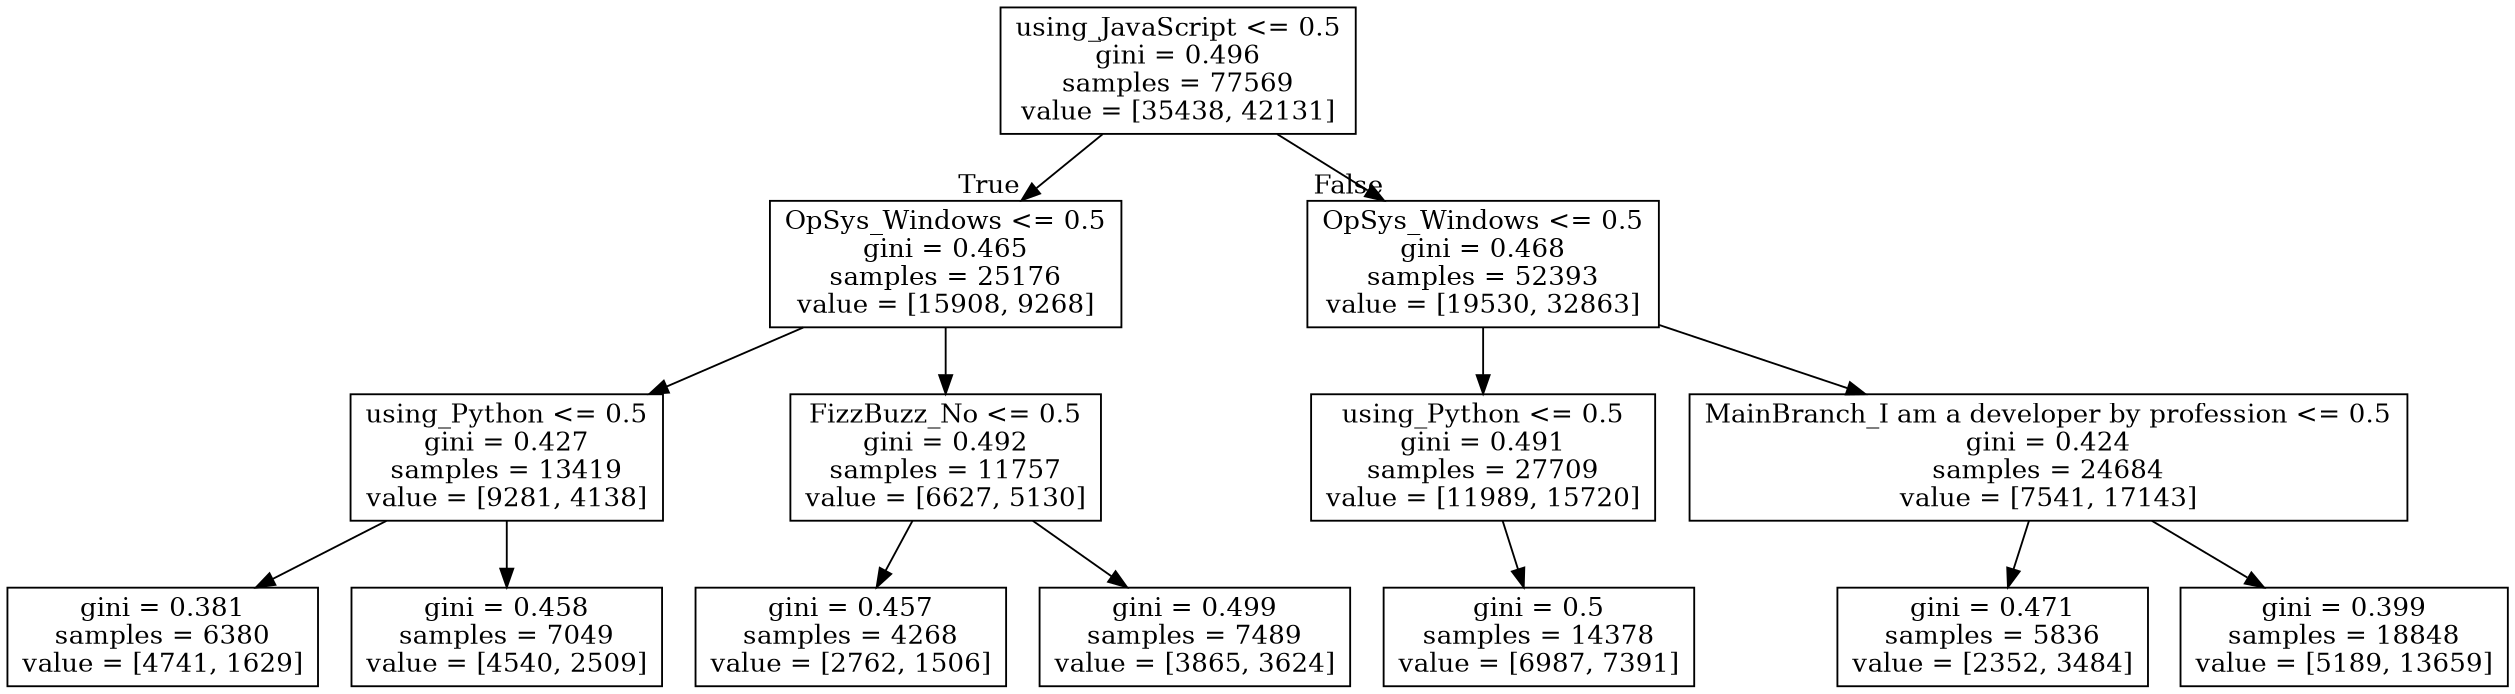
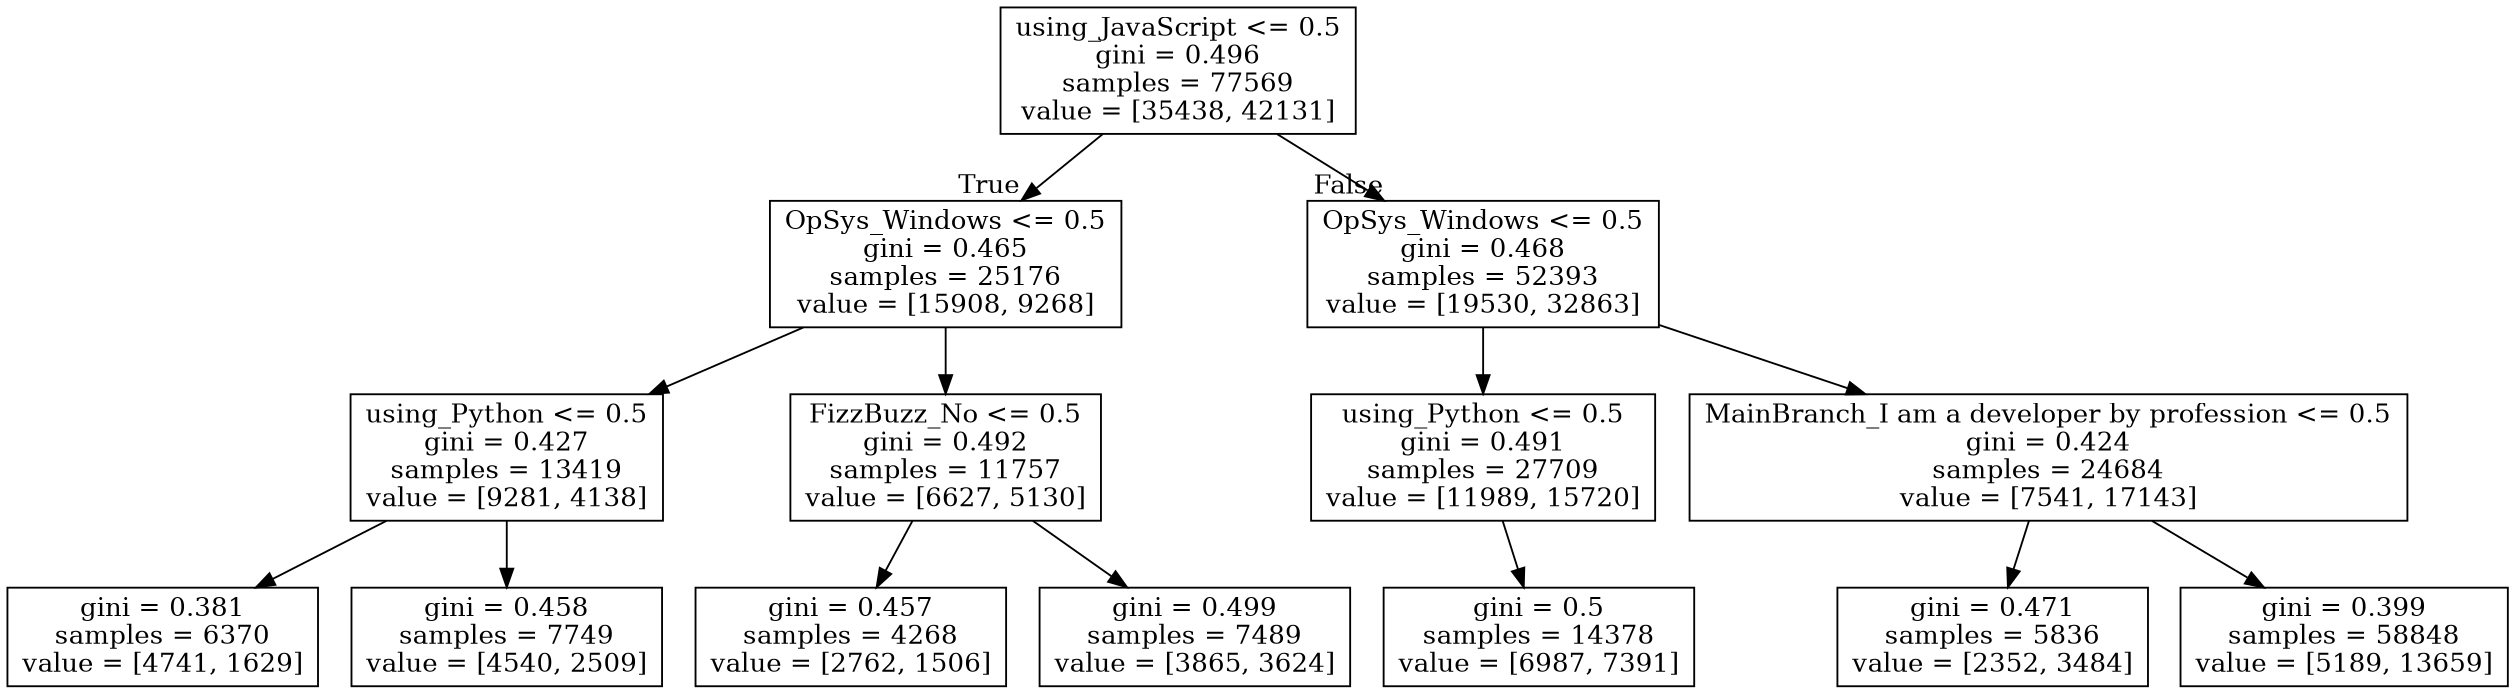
  digraph {
    node [shape=box]
    n1 [label="using_JavaScript <= 0.5\ngini = 0.496\nsamples = 77569\nvalue = [35438, 42131]"]
    n2 [label="OpSys_Windows <= 0.5\ngini = 0.465\nsamples = 25176\nvalue = [15908, 9268]"]
    n3 [label="OpSys_Windows <= 0.5\ngini = 0.468\nsamples = 52393\nvalue = [19530, 32863]"]
    n4 [label="using_Python <= 0.5\ngini = 0.427\nsamples = 13419\nvalue = [9281, 4138]"]
    n5 [label="FizzBuzz_No <= 0.5\ngini = 0.492\nsamples = 11757\nvalue = [6627, 5130]"]
    n6 [label="using_Python <= 0.5\ngini = 0.491\nsamples = 27709\nvalue = [11989, 15720]"]
    n7 [label="MainBranch_I am a developer by profession <= 0.5\ngini = 0.424\nsamples = 24684\nvalue = [7541, 17143]"]
-   n8 [label="gini = 0.381\nsamples = 6380\nvalue = [4741, 1629]"]
-   n9 [label="gini = 0.458\nsamples = 7049\nvalue = [4540, 2509]"]
+   n8 [label="gini = 0.381\nsamples = 6370\nvalue = [4741, 1629]"]
+   n9 [label="gini = 0.458\nsamples = 7749\nvalue = [4540, 2509]"]
    n10 [label="gini = 0.457\nsamples = 4268\nvalue = [2762, 1506]"]
    n11 [label="gini = 0.499\nsamples = 7489\nvalue = [3865, 3624]"]
    n12 [label="gini = 0.5\nsamples = 14378\nvalue = [6987, 7391]"]
    n13 [label="gini = 0.471\nsamples = 5836\nvalue = [2352, 3484]"]
-   n14 [label="gini = 0.399\nsamples = 18848\nvalue = [5189, 13659]"]
+   n14 [label="gini = 0.399\nsamples = 58848\nvalue = [5189, 13659]"]
    n1 -> n2 [headlabel=True labelangle=45 labeldistance=2.5]
    n1 -> n3 [headlabel=False labelangle=-45 labeldistance=2.5]
    n2 -> n4
    n2 -> n5
    n3 -> n6
    n3 -> n7
    n4 -> n8
    n4 -> n9
    n5 -> n10
    n5 -> n11
    n6 -> n12
    n7 -> n13
    n7 -> n14
  }
